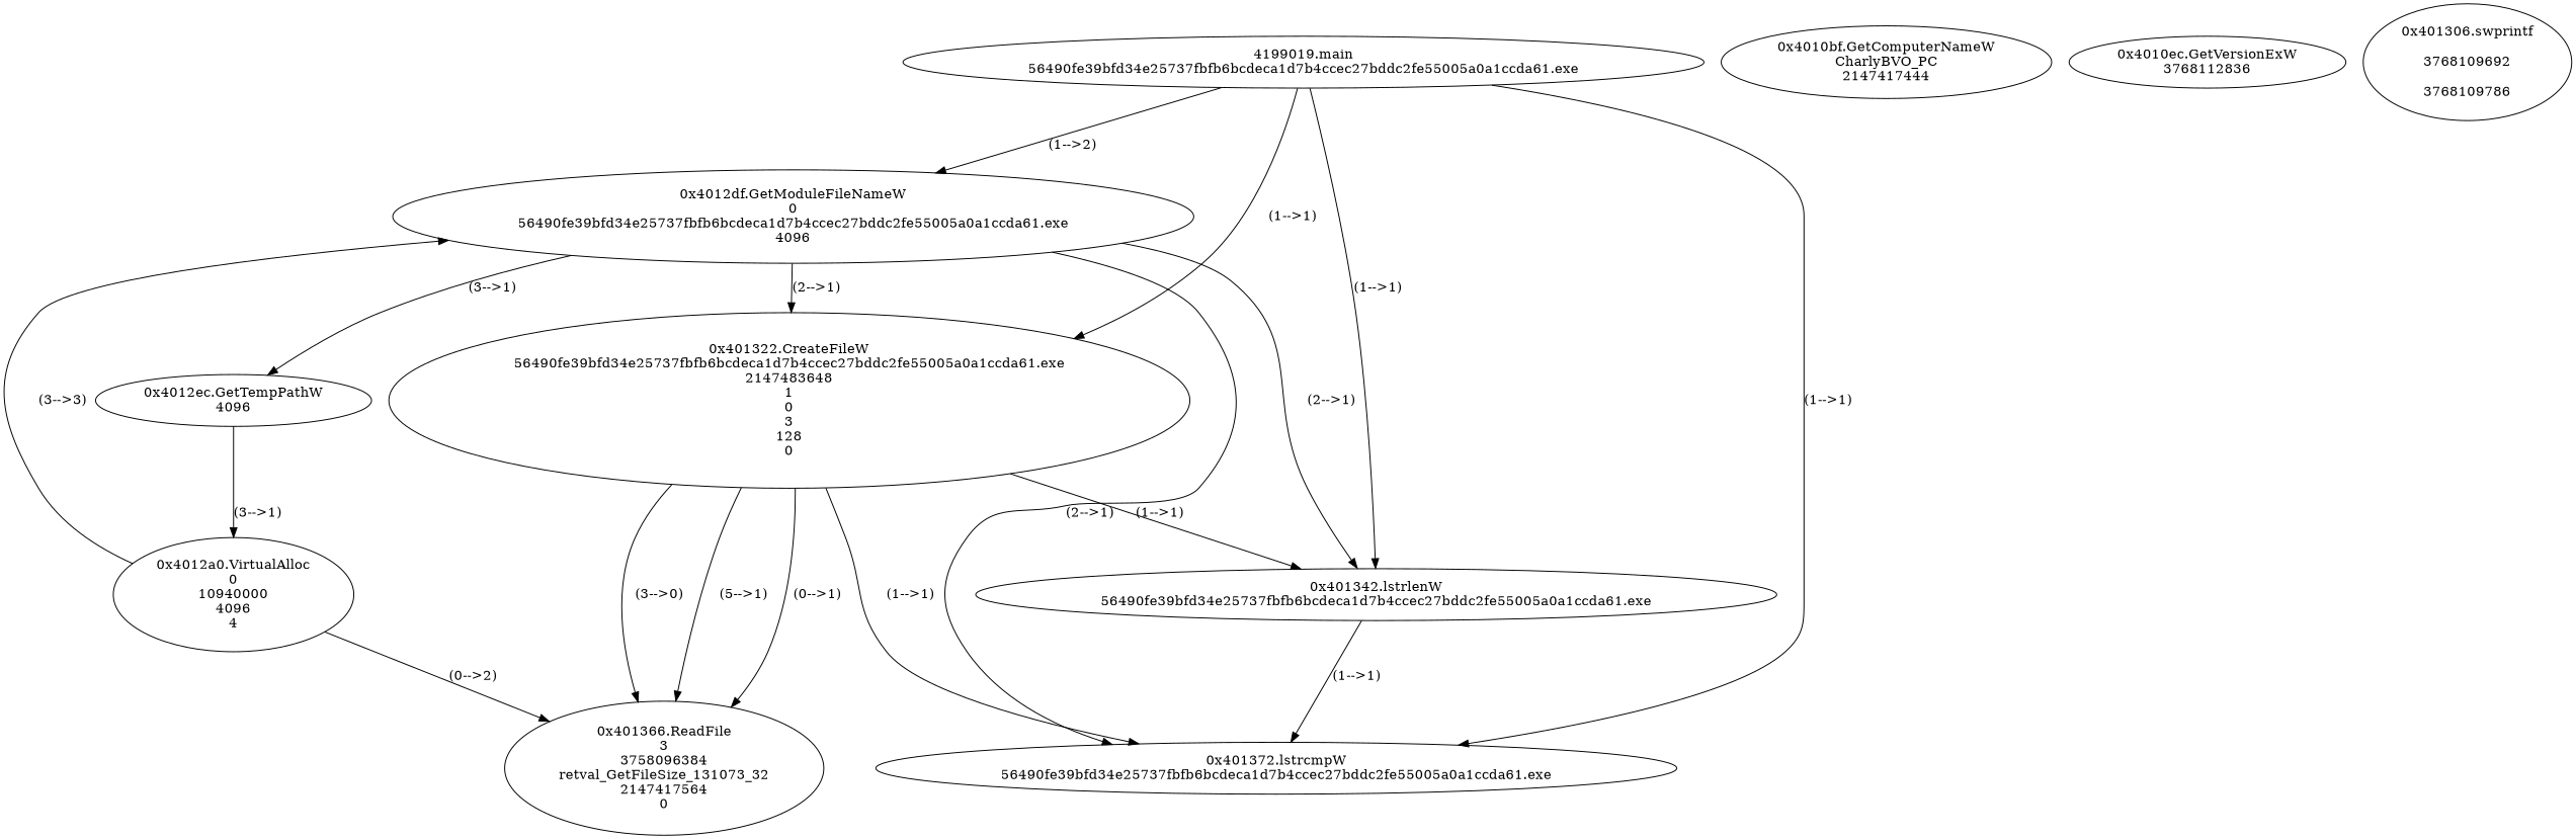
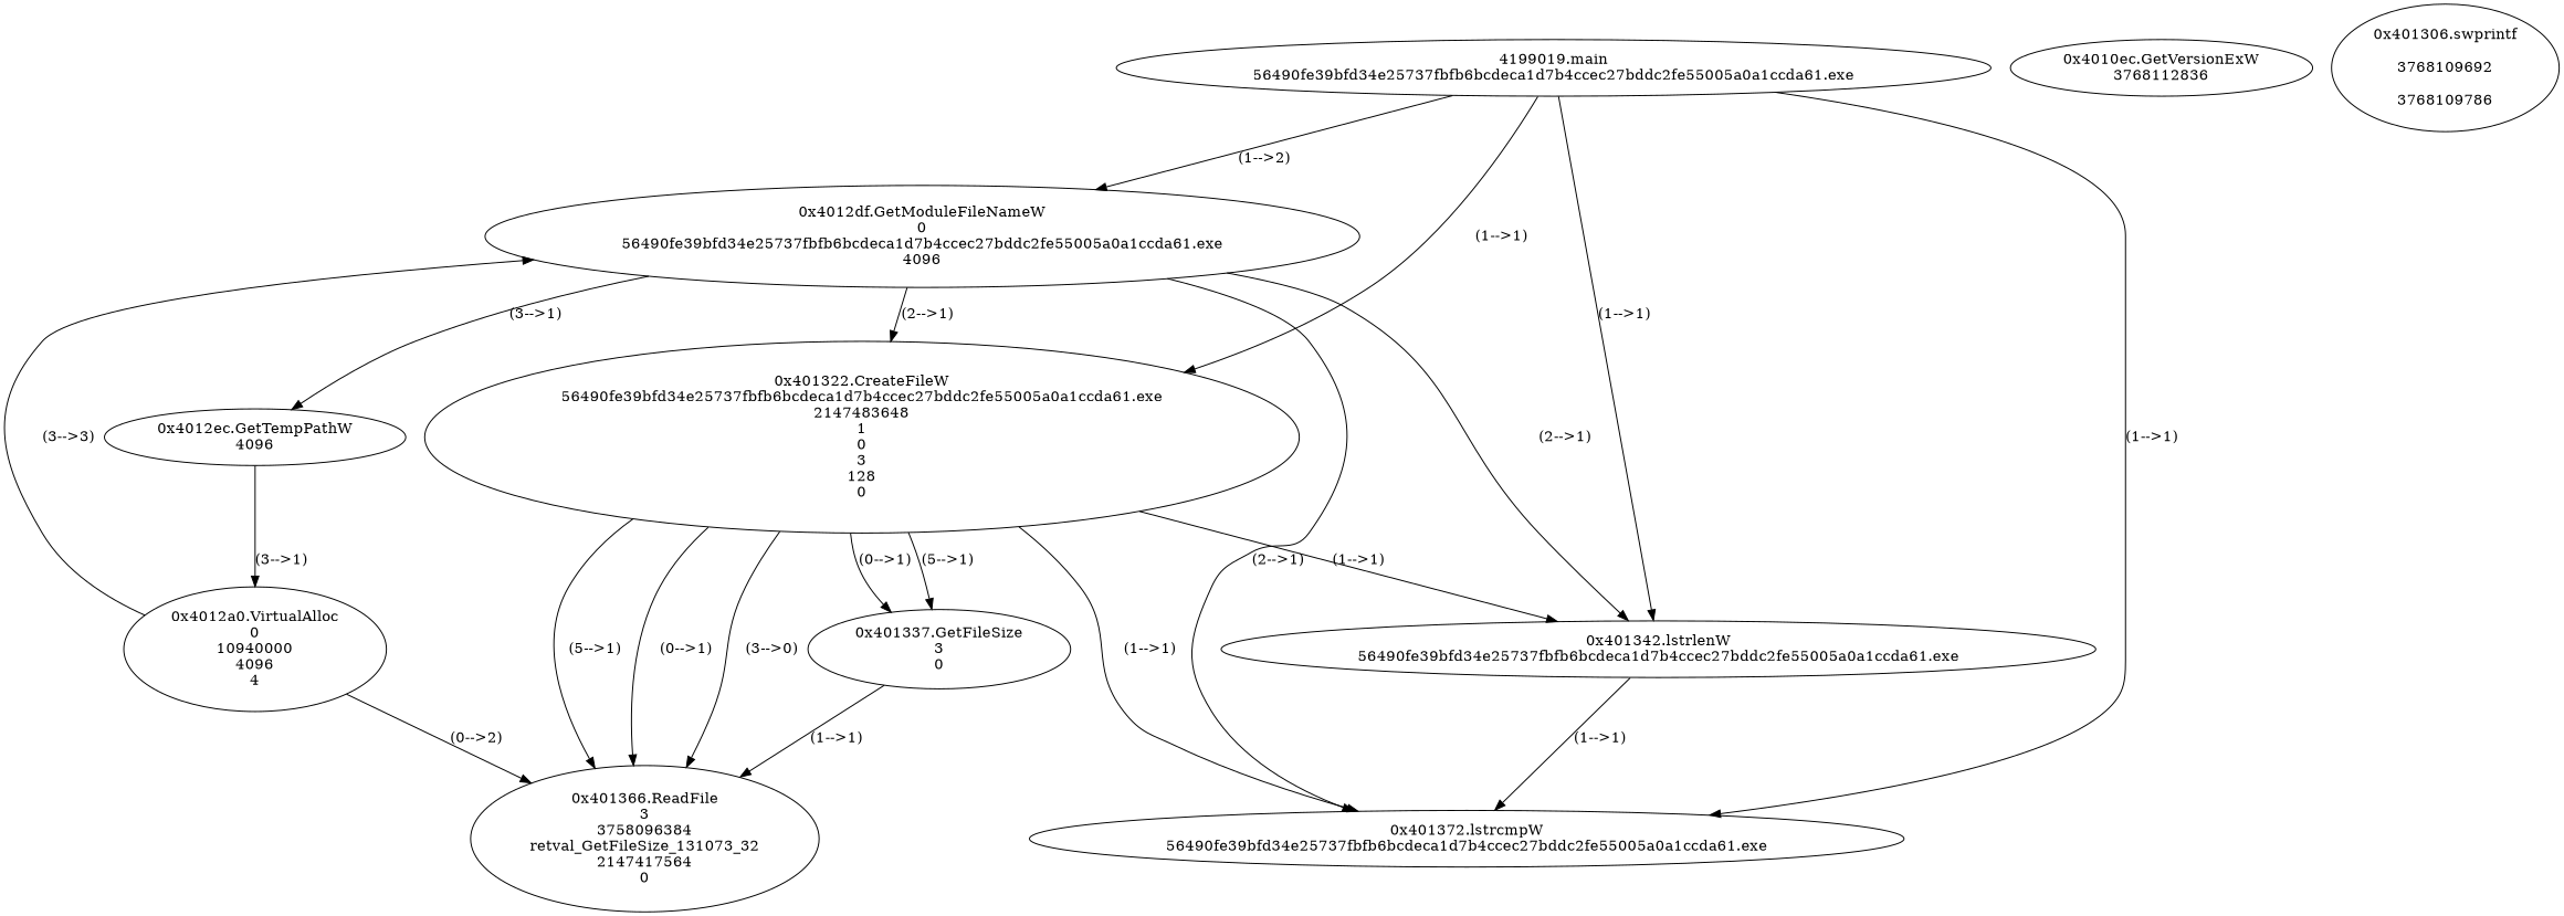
  digraph {
    n1 [label="4199019.main\n56490fe39bfd34e25737fbfb6bcdeca1d7b4ccec27bddc2fe55005a0a1ccda61.exe"]
    n2 [label="0x4012df.GetModuleFileNameW\n0\n56490fe39bfd34e25737fbfb6bcdeca1d7b4ccec27bddc2fe55005a0a1ccda61.exe\n4096"]
    n3 [label="0x401322.CreateFileW\n56490fe39bfd34e25737fbfb6bcdeca1d7b4ccec27bddc2fe55005a0a1ccda61.exe\n2147483648\n1\n0\n3\n128\n0"]
    n4 [label="0x401342.lstrlenW\n56490fe39bfd34e25737fbfb6bcdeca1d7b4ccec27bddc2fe55005a0a1ccda61.exe"]
    n5 [label="0x401372.lstrcmpW\n56490fe39bfd34e25737fbfb6bcdeca1d7b4ccec27bddc2fe55005a0a1ccda61.exe\n"]
    n6 [label="0x4012ec.GetTempPathW\n4096\n"]
    n7 [label="0x401366.ReadFile\n3\n3758096384\nretval_GetFileSize_131073_32\n2147417564\n0"]
+   n8 [label="0x401337.GetFileSize\n3\n0"]
    n9 [label="0x4012a0.VirtualAlloc\n0\n10940000\n4096\n4"]
-   n10 [label="0x4010bf.GetComputerNameW\nCharlyBVO_PC\n2147417444"]
    n11 [label="0x4010ec.GetVersionExW\n3768112836"]
    n12 [label="0x401306.swprintf\n\n3768109692\n\n3768109786"]
    n1 -> n2 [label="(1-->2)"]
    n1 -> n3 [label="(1-->1)"]
    n1 -> n4 [label="(1-->1)"]
    n1 -> n5 [label="(1-->1)"]
    n2 -> n3 [label="(2-->1)"]
    n2 -> n4 [label="(2-->1)"]
    n2 -> n5 [label="(2-->1)"]
    n2 -> n6 [label="(3-->1)"]
    n3 -> n4 [label="(1-->1)"]
    n3 -> n5 [label="(1-->1)"]
    n3 -> n7 [label="(5-->1)"]
    n3 -> n7 [label="(0-->1)"]
    n3 -> n7 [label="(3-->0)"]
+   n3 -> n8 [label="(5-->1)"]
+   n3 -> n8 [label="(0-->1)"]
    n4 -> n5 [label="(1-->1)"]
    n6 -> n9 [label="(3-->1)"]
+   n8 -> n7 [label="(1-->1)"]
    n9 -> n2 [label="(3-->3)"]
    n9 -> n7 [label="(0-->2)"]
  }
